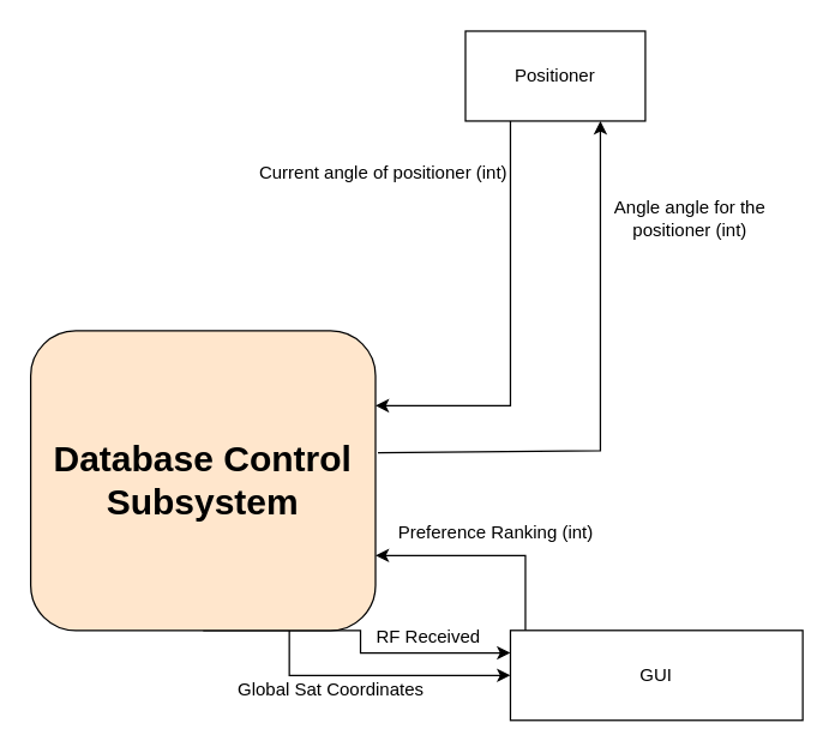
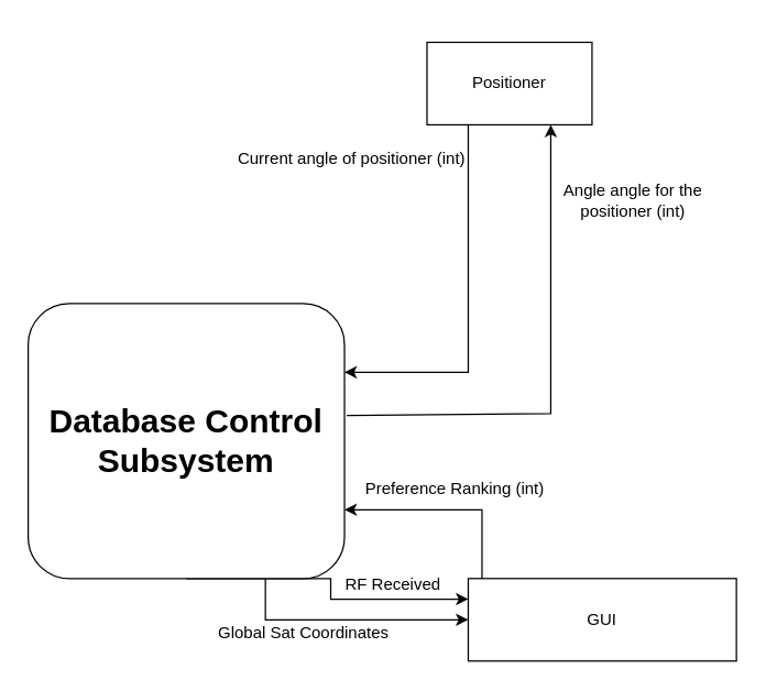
  <mxCell id="0" />
  <mxCell id="1" parent="0" />
  <mxCell id="2" style="edgeStyle=orthogonalEdgeStyle;rounded=0;orthogonalLoop=1;jettySize=auto;html=1;exitX=0.75;exitY=1;exitDx=0;exitDy=0;entryX=0;entryY=0.5;entryDx=0;entryDy=0;" parent="1" source="4" target="11" edge="1"><mxGeometry relative="1" as="geometry" /></mxCell>
  <mxCell id="3" style="edgeStyle=orthogonalEdgeStyle;rounded=0;orthogonalLoop=1;jettySize=auto;html=1;exitX=0.5;exitY=1;exitDx=0;exitDy=0;entryX=0;entryY=0.25;entryDx=0;entryDy=0;" parent="1" source="4" target="11" edge="1"><mxGeometry relative="1" as="geometry"><Array as="points"><mxPoint x="240" y="420" /><mxPoint x="240" y="435" /></Array></mxGeometry></mxCell>
- <mxCell id="4" value="&lt;h1&gt;Database Control Subsystem&lt;/h1&gt;" style="rounded=1;whiteSpace=wrap;html=1;fillColor=#ffe6cc;" parent="1" vertex="1"><mxGeometry x="20" y="220" width="230" height="200" as="geometry" /></mxCell>
+ <mxCell id="4" value="&lt;h1&gt;Database Control Subsystem&lt;/h1&gt;" style="rounded=1;whiteSpace=wrap;html=1;" parent="1" vertex="1"><mxGeometry x="20" y="220" width="230" height="200" as="geometry" /></mxCell>
  <mxCell id="5" style="edgeStyle=orthogonalEdgeStyle;rounded=0;orthogonalLoop=1;jettySize=auto;html=1;exitX=0.25;exitY=1;exitDx=0;exitDy=0;entryX=1;entryY=0.25;entryDx=0;entryDy=0;" parent="1" source="6" target="4" edge="1"><mxGeometry relative="1" as="geometry"><mxPoint x="20" y="60" as="targetPoint" /></mxGeometry></mxCell>
- <mxCell id="6" value="Positioner" style="rounded=0;whiteSpace=wrap;html=1;" parent="1" vertex="1"><mxGeometry x="310" y="20" width="120" height="60" as="geometry" /></mxCell>
+ <mxCell id="6" value="Positioner" style="rounded=0;whiteSpace=wrap;html=1;" parent="1" vertex="1"><mxGeometry x="310" y="30" width="120" height="60" as="geometry" /></mxCell>
  <mxCell id="7" value="Current angle of positioner (int)" style="text;html=1;align=center;verticalAlign=middle;resizable=0;points=[];autosize=1;strokeColor=none;fillColor=none;" parent="1" vertex="1"><mxGeometry x="160" y="100" width="190" height="30" as="geometry" /></mxCell>
  <mxCell id="8" value="" style="endArrow=classic;html=1;rounded=0;exitX=1.007;exitY=0.407;exitDx=0;exitDy=0;exitPerimeter=0;entryX=0.75;entryY=1;entryDx=0;entryDy=0;" parent="1" source="4" target="6" edge="1"><mxGeometry width="50" height="50" relative="1" as="geometry"><mxPoint x="320" y="250" as="sourcePoint" /><mxPoint x="370" y="200" as="targetPoint" /><Array as="points"><mxPoint x="400" y="300" /></Array></mxGeometry></mxCell>
  <mxCell id="9" value="Angle angle for the positioner (int)" style="text;html=1;strokeColor=none;fillColor=none;align=center;verticalAlign=middle;whiteSpace=wrap;rounded=0;" parent="1" vertex="1"><mxGeometry x="400" y="130" width="120" height="30" as="geometry" /></mxCell>
  <mxCell id="10" style="edgeStyle=orthogonalEdgeStyle;rounded=0;orthogonalLoop=1;jettySize=auto;html=1;exitX=0;exitY=0.25;exitDx=0;exitDy=0;entryX=1;entryY=0.75;entryDx=0;entryDy=0;" parent="1" source="11" target="4" edge="1"><mxGeometry relative="1" as="geometry"><Array as="points"><mxPoint x="350" y="370" /></Array></mxGeometry></mxCell>
  <mxCell id="11" value="GUI" style="rounded=0;whiteSpace=wrap;html=1;" parent="1" vertex="1"><mxGeometry x="340" y="420" width="195" height="60" as="geometry" /></mxCell>
  <mxCell id="12" value="Preference Ranking (int)" style="text;html=1;align=center;verticalAlign=middle;resizable=0;points=[];autosize=1;strokeColor=none;fillColor=none;" parent="1" vertex="1"><mxGeometry x="255" y="340" width="150" height="30" as="geometry" /></mxCell>
  <mxCell id="13" value="Global Sat Coordinates" style="text;html=1;align=center;verticalAlign=middle;resizable=0;points=[];autosize=1;strokeColor=none;fillColor=none;" parent="1" vertex="1"><mxGeometry x="145" y="445" width="150" height="30" as="geometry" /></mxCell>
  <mxCell id="14" value="RF Received&lt;br&gt;" style="text;html=1;align=center;verticalAlign=middle;resizable=0;points=[];autosize=1;strokeColor=none;fillColor=none;" parent="1" vertex="1"><mxGeometry x="240" y="410" width="90" height="30" as="geometry" /></mxCell>
